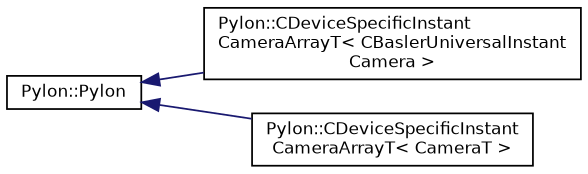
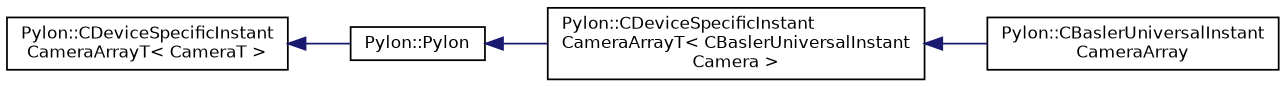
  digraph {
    rankdir=LR
    node [color=black fillcolor=white fontname=Helvetica fontsize=10 shape=record style=filled]
    edge [color=midnightblue dir=back fontname=Helvetica fontsize=10 labelfontname=Helvetica labelfontsize=10 style=solid]
    n1 [height=0.2 label="Pylon::Pylon" width=0.4]
    n2 [height=0.2 label="Pylon::CDeviceSpecificInstant\lCameraArrayT\< CBaslerUniversalInstant\lCamera \>" width=0.4]
    n3 [height=0.2 label="Pylon::CDeviceSpecificInstant\lCameraArrayT\< CameraT \>" width=0.4]
+   n4 [height=0.2 label="Pylon::CBaslerUniversalInstant\lCameraArray" width=0.4]
    n1 -> n2
-   n1 -> n3
+   n3 -> n1
+   n2 -> n4
  }
